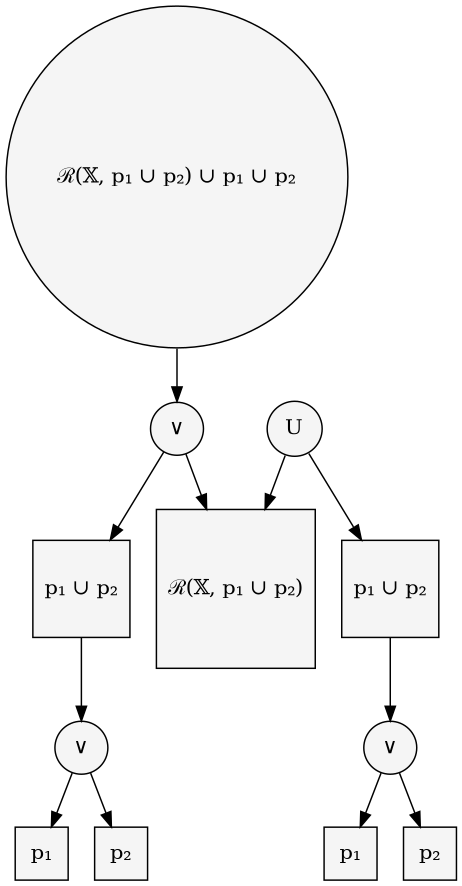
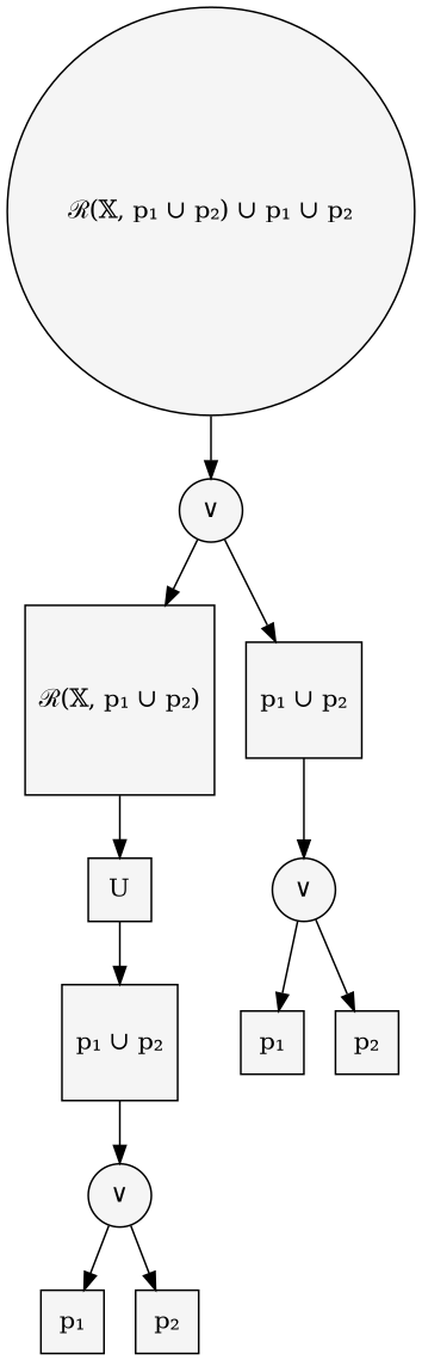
  digraph {
    node [color=black fillcolor="#F5F5F5" fontcolor=black shape=square style=filled]
    n1 [label="ℛ(𝕏, p₁ ∪ p₂) ∪ p₁ ∪ p₂" shape=circle]
    n2 [label="∨" shape=circle]
    n3 [label="ℛ(𝕏, p₁ ∪ p₂)"]
    n4 [label="p₁ ∪ p₂"]
-   n5 [label=U shape=circle]
+   n5 [label=U]
    n6 [label="∨" shape=circle]
    n7 [label="p₁ ∪ p₂"]
    n8 [label="∨" shape=circle]
    n9 [label="p₁"]
    n10 [label="p₂"]
    n11 [label="p₁"]
    n12 [label="p₂"]
    n1 -> n2
    n2 -> n3
    n2 -> n4
-   n5 -> n3
+   n3 -> n5
    n4 -> n6
    n5 -> n7
    n6 -> n11
    n6 -> n12
    n7 -> n8
    n8 -> n9
    n8 -> n10
  }
